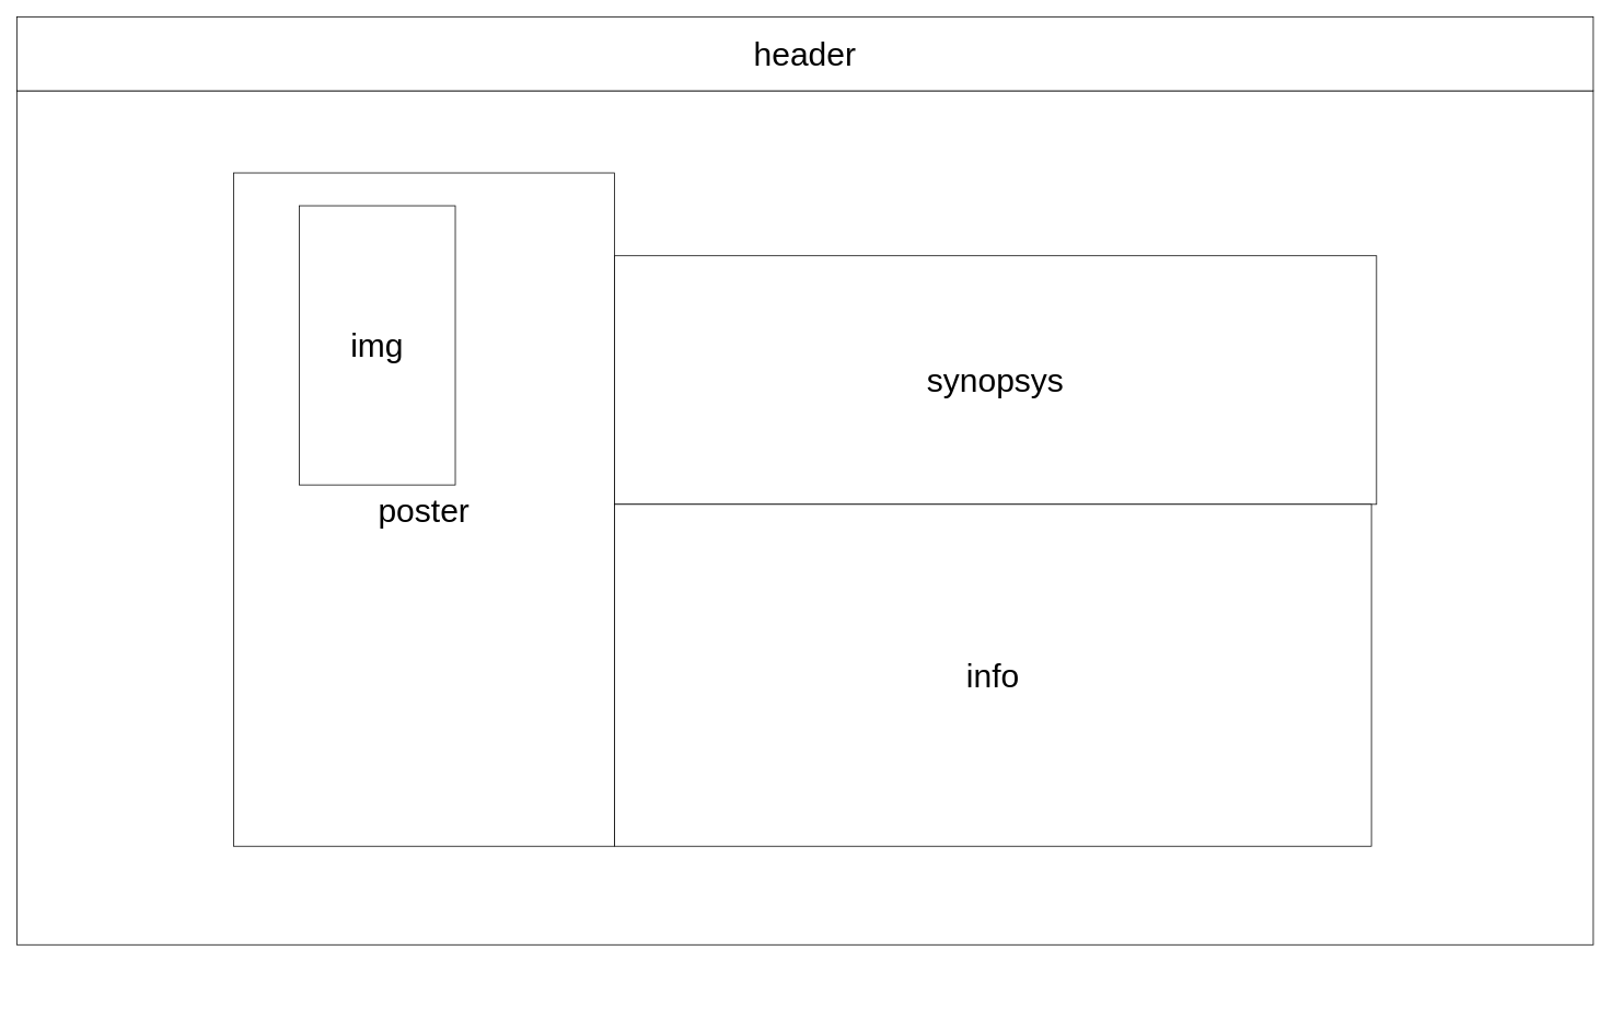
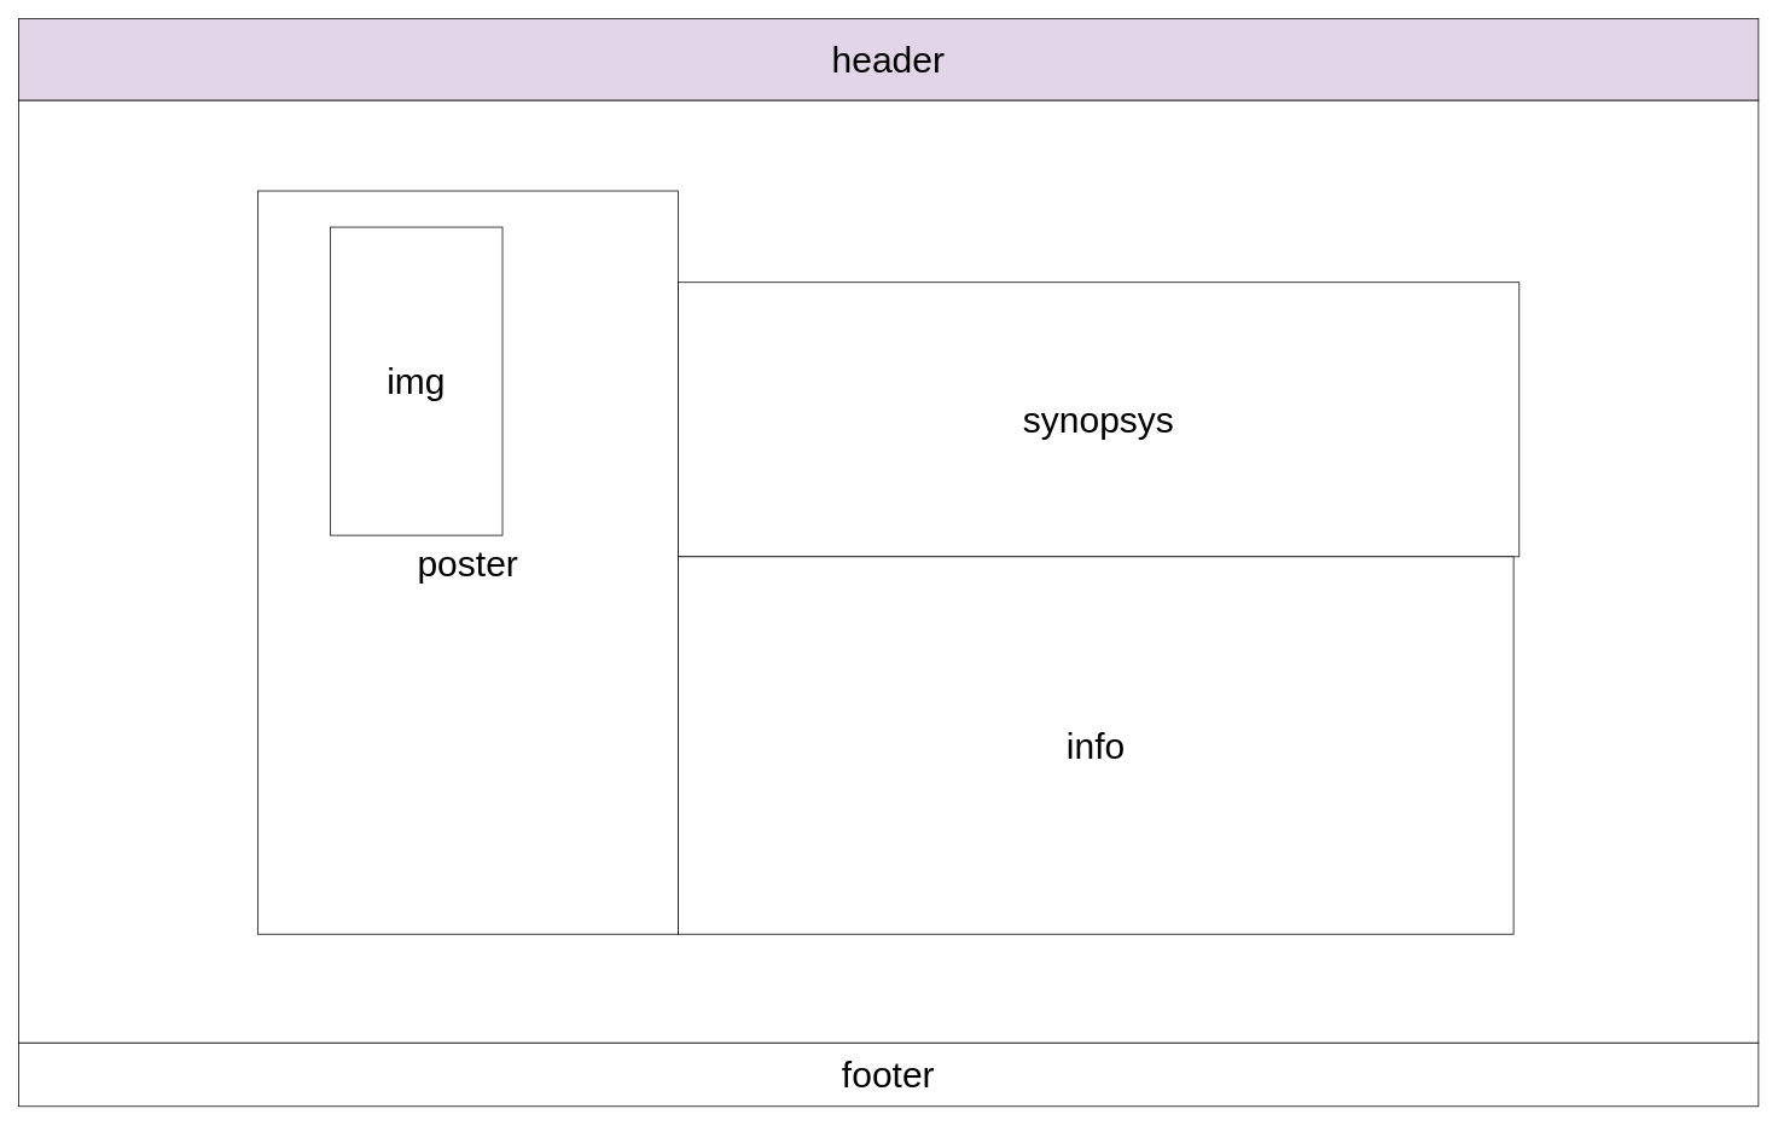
  <mxCell id="0" />
  <mxCell id="1" parent="0" />
  <mxCell id="2" value=".content" style="rounded=0;whiteSpace=wrap;html=1;fontSize=40;" parent="1" vertex="1"><mxGeometry y="110" width="1920" height="1040" as="geometry" x="20" /></mxCell>
- <mxCell id="3" value="header" style="rounded=0;whiteSpace=wrap;html=1;fontSize=40;" parent="1" vertex="1"><mxGeometry width="1920" height="90" as="geometry" x="20" y="20" /></mxCell>
+ <mxCell id="3" value="header" style="rounded=0;whiteSpace=wrap;html=1;fontSize=40;fillColor=#e1d5e7;" parent="1" vertex="1"><mxGeometry width="1920" height="90" as="geometry" x="20" y="20" /></mxCell>
+ <mxCell id="4" value="footer" style="rounded=0;whiteSpace=wrap;html=1;fontSize=40;" parent="1" vertex="1"><mxGeometry y="1150" width="1920" height="70" as="geometry" x="20" /></mxCell>
  <mxCell id="5" value="" style="group;fontSize=40;" parent="1" vertex="1" connectable="0"><mxGeometry x="284" y="210" width="1392" height="820" as="geometry" /></mxCell>
  <mxCell id="6" value="poster" style="rounded=0;whiteSpace=wrap;html=1;strokeColor=default;align=center;verticalAlign=middle;fontFamily=Helvetica;fontSize=40;fontColor=default;fillColor=default;" parent="5" vertex="1"><mxGeometry width="464" height="820" as="geometry" /></mxCell>
  <mxCell id="7" value="synopsys" style="rounded=0;whiteSpace=wrap;html=1;strokeColor=default;align=center;verticalAlign=middle;fontFamily=Helvetica;fontSize=40;fontColor=default;fillColor=default;" parent="5" vertex="1"><mxGeometry x="464" y="100.901" width="928" height="302.703" as="geometry" /></mxCell>
  <mxCell id="8" value="info" style="rounded=0;whiteSpace=wrap;html=1;strokeColor=default;align=center;verticalAlign=middle;fontFamily=Helvetica;fontSize=40;fontColor=default;fillColor=default;" parent="5" vertex="1"><mxGeometry x="464" y="403.6" width="921.73" height="416.4" as="geometry" /></mxCell>
  <mxCell id="9" value="img" style="rounded=0;whiteSpace=wrap;html=1;strokeColor=default;align=center;verticalAlign=middle;fontFamily=Helvetica;fontSize=40;fontColor=default;fillColor=default;" parent="5" vertex="1"><mxGeometry x="80" y="40" width="190" height="340" as="geometry" /></mxCell>
